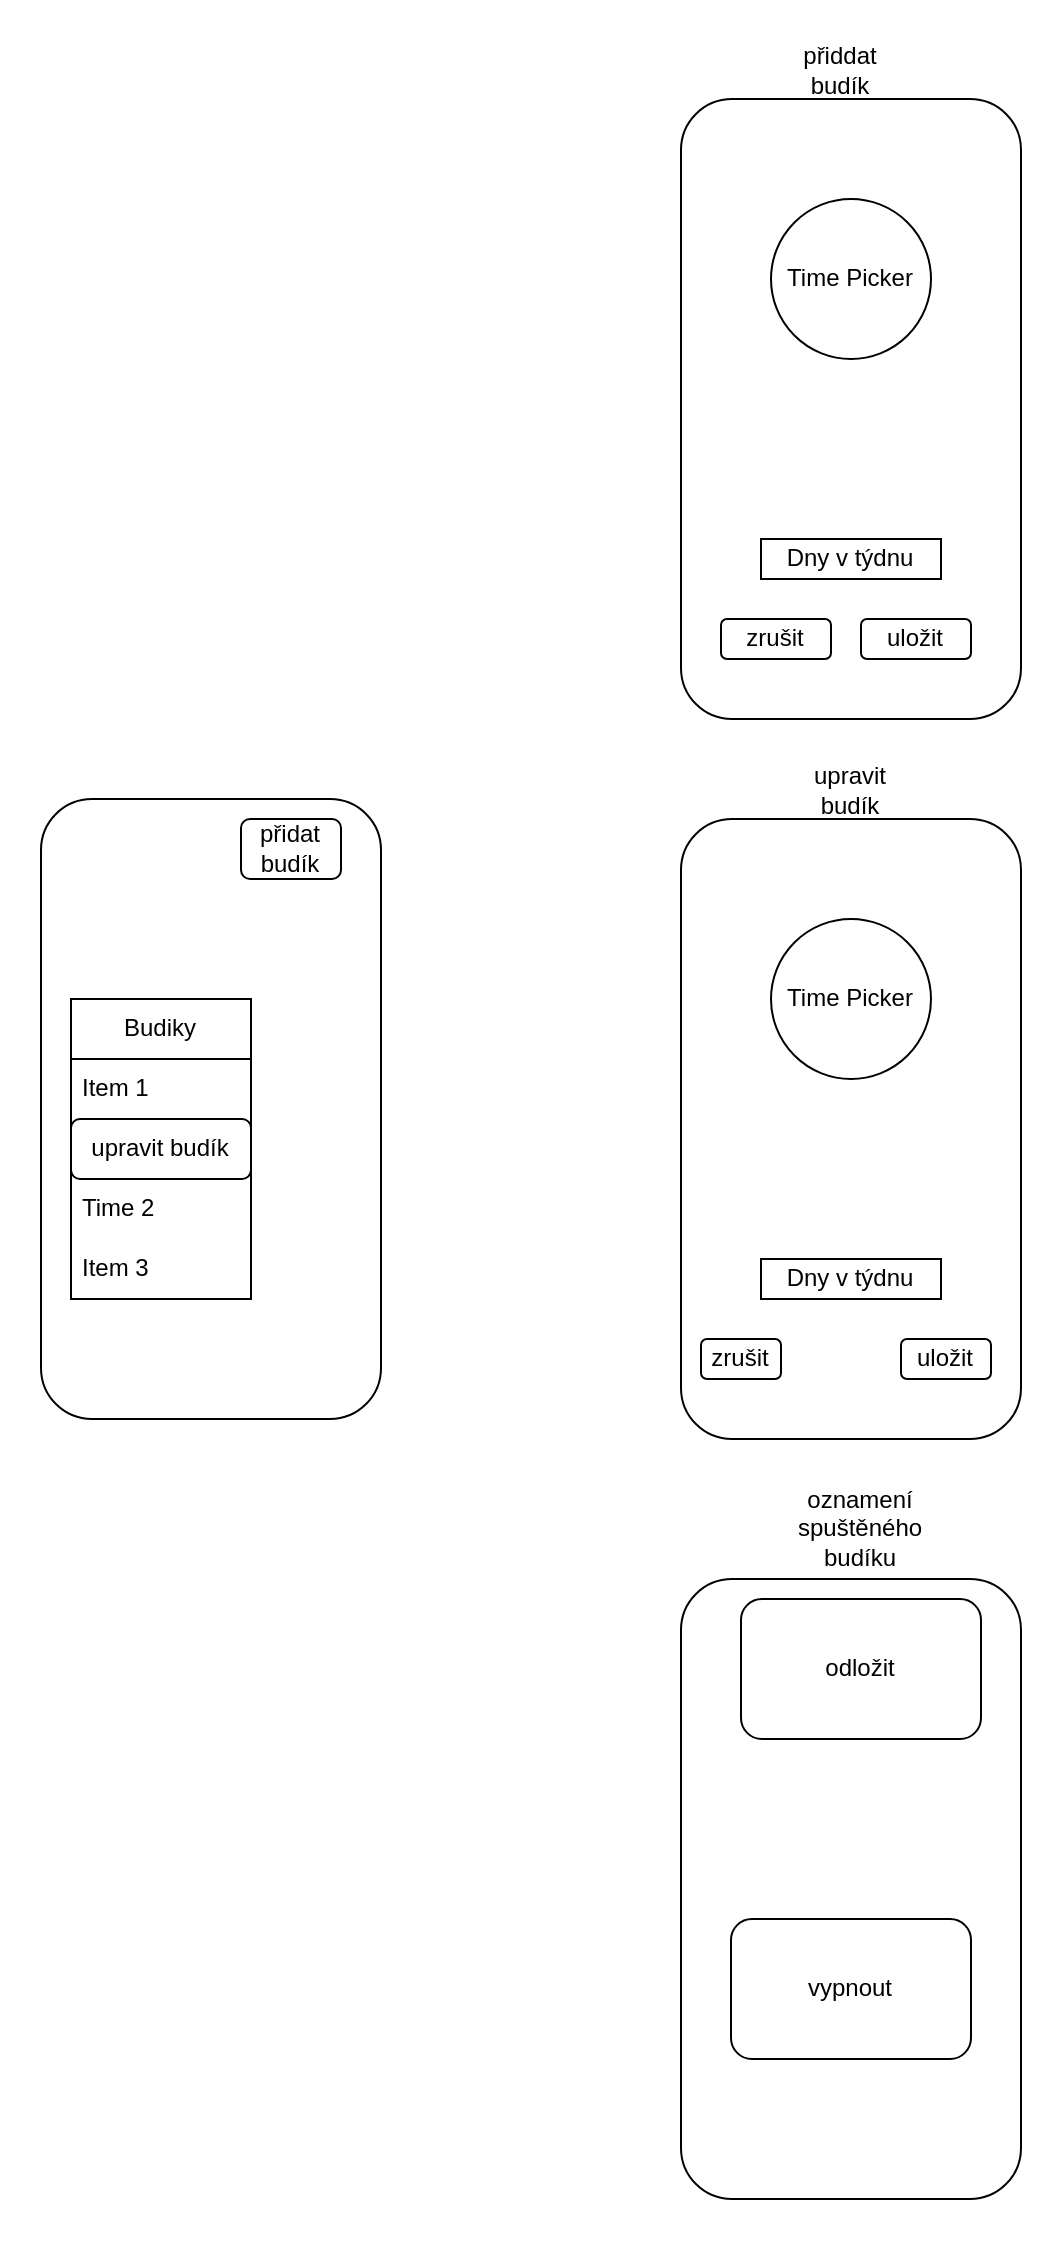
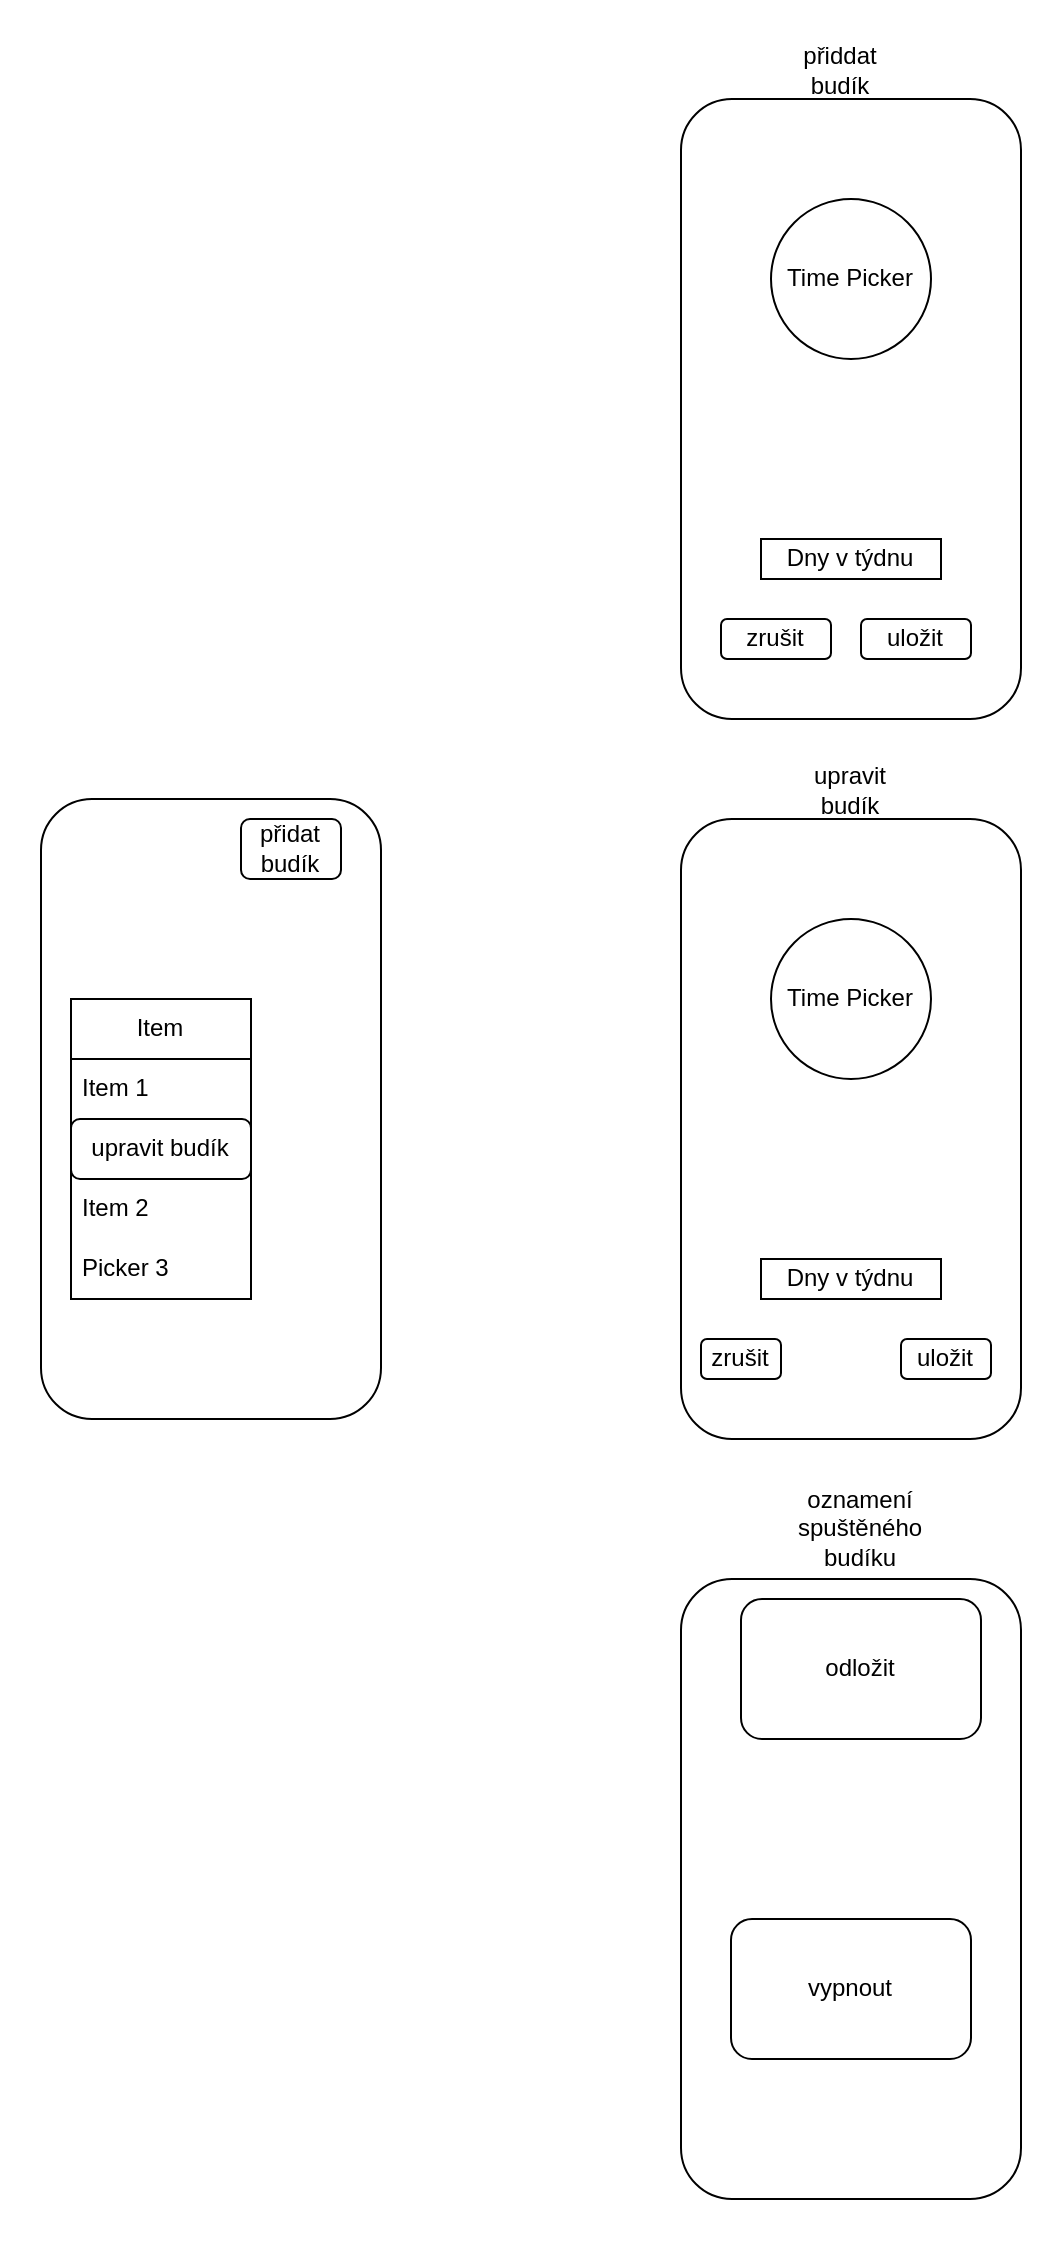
  <mxCell id="0" />
  <mxCell id="1" parent="0" />
  <mxCell id="2" value="" style="rounded=1;whiteSpace=wrap;html=1;" vertex="1" parent="1"><mxGeometry x="20" y="399" width="170" height="310" as="geometry" /></mxCell>
  <mxCell id="3" value="přidat budík" style="rounded=1;whiteSpace=wrap;html=1;" vertex="1" parent="1"><mxGeometry x="120" y="409" width="50" height="30" as="geometry" /></mxCell>
- <mxCell id="4" value="Budiky" style="swimlane;fontStyle=0;childLayout=stackLayout;horizontal=1;startSize=30;horizontalStack=0;resizeParent=1;resizeParentMax=0;resizeLast=0;collapsible=1;marginBottom=0;whiteSpace=wrap;html=1;" vertex="1" parent="1"><mxGeometry x="35" y="499" width="90" height="150" as="geometry" /></mxCell>
+ <mxCell id="4" value="Item" style="swimlane;fontStyle=0;childLayout=stackLayout;horizontal=1;startSize=30;horizontalStack=0;resizeParent=1;resizeParentMax=0;resizeLast=0;collapsible=1;marginBottom=0;whiteSpace=wrap;html=1;" vertex="1" parent="1"><mxGeometry x="35" y="499" width="90" height="150" as="geometry" /></mxCell>
  <mxCell id="5" value="Item 1" style="text;strokeColor=none;fillColor=none;align=left;verticalAlign=middle;spacingLeft=4;spacingRight=4;overflow=hidden;points=[[0,0.5],[1,0.5]];portConstraint=eastwest;rotatable=0;whiteSpace=wrap;html=1;" vertex="1" parent="4"><mxGeometry y="30" width="90" height="30" as="geometry" /></mxCell>
  <mxCell id="6" value="upravit budík" style="rounded=1;whiteSpace=wrap;html=1;" vertex="1" parent="4"><mxGeometry y="60" width="90" height="30" as="geometry" /></mxCell>
- <mxCell id="7" value="Time 2" style="text;strokeColor=none;fillColor=none;align=left;verticalAlign=middle;spacingLeft=4;spacingRight=4;overflow=hidden;points=[[0,0.5],[1,0.5]];portConstraint=eastwest;rotatable=0;whiteSpace=wrap;html=1;" vertex="1" parent="4"><mxGeometry y="90" width="90" height="30" as="geometry" /></mxCell>
- <mxCell id="8" value="Item 3" style="text;strokeColor=none;fillColor=none;align=left;verticalAlign=middle;spacingLeft=4;spacingRight=4;overflow=hidden;points=[[0,0.5],[1,0.5]];portConstraint=eastwest;rotatable=0;whiteSpace=wrap;html=1;" vertex="1" parent="4"><mxGeometry y="120" width="90" height="30" as="geometry" /></mxCell>
+ <mxCell id="7" value="Item 2" style="text;strokeColor=none;fillColor=none;align=left;verticalAlign=middle;spacingLeft=4;spacingRight=4;overflow=hidden;points=[[0,0.5],[1,0.5]];portConstraint=eastwest;rotatable=0;whiteSpace=wrap;html=1;" vertex="1" parent="4"><mxGeometry y="90" width="90" height="30" as="geometry" /></mxCell>
+ <mxCell id="8" value="Picker 3" style="text;strokeColor=none;fillColor=none;align=left;verticalAlign=middle;spacingLeft=4;spacingRight=4;overflow=hidden;points=[[0,0.5],[1,0.5]];portConstraint=eastwest;rotatable=0;whiteSpace=wrap;html=1;" vertex="1" parent="4"><mxGeometry y="120" width="90" height="30" as="geometry" /></mxCell>
  <mxCell id="9" value="" style="rounded=1;whiteSpace=wrap;html=1;" vertex="1" parent="1"><mxGeometry x="340" y="49" width="170" height="310" as="geometry" /></mxCell>
  <mxCell id="10" value="Time Picker" style="ellipse;whiteSpace=wrap;html=1;aspect=fixed;" vertex="1" parent="1"><mxGeometry x="385" y="99" width="80" height="80" as="geometry" /></mxCell>
  <mxCell id="11" value="Dny v týdnu" style="rounded=0;whiteSpace=wrap;html=1;" vertex="1" parent="1"><mxGeometry x="380" y="269" width="90" height="20" as="geometry" /></mxCell>
  <mxCell id="12" value="zrušit" style="rounded=1;whiteSpace=wrap;html=1;" vertex="1" parent="1"><mxGeometry x="360" y="309" width="55" height="20" as="geometry" /></mxCell>
  <mxCell id="13" value="uložit" style="rounded=1;whiteSpace=wrap;html=1;" vertex="1" parent="1"><mxGeometry x="430" y="309" width="55" height="20" as="geometry" /></mxCell>
  <mxCell id="14" value="" style="rounded=1;whiteSpace=wrap;html=1;" vertex="1" parent="1"><mxGeometry x="340" y="409" width="170" height="310" as="geometry" /></mxCell>
  <mxCell id="15" value="Time Picker" style="ellipse;whiteSpace=wrap;html=1;aspect=fixed;" vertex="1" parent="1"><mxGeometry x="385" y="459" width="80" height="80" as="geometry" /></mxCell>
  <mxCell id="16" value="Dny v týdnu" style="rounded=0;whiteSpace=wrap;html=1;" vertex="1" parent="1"><mxGeometry x="380" y="629" width="90" height="20" as="geometry" /></mxCell>
  <mxCell id="17" value="zrušit" style="rounded=1;whiteSpace=wrap;html=1;" vertex="1" parent="1"><mxGeometry x="350" y="669" width="40" height="20" as="geometry" /></mxCell>
  <mxCell id="18" value="uložit" style="rounded=1;whiteSpace=wrap;html=1;" vertex="1" parent="1"><mxGeometry x="450" y="669" width="45" height="20" as="geometry" /></mxCell>
  <mxCell id="19" value="" style="rounded=1;whiteSpace=wrap;html=1;" vertex="1" parent="1"><mxGeometry x="340" y="789" width="170" height="310" as="geometry" /></mxCell>
  <mxCell id="20" value="odložit" style="rounded=1;whiteSpace=wrap;html=1;" vertex="1" parent="1"><mxGeometry x="370" y="799" width="120" height="70" as="geometry" /></mxCell>
  <mxCell id="21" value="vypnout" style="rounded=1;whiteSpace=wrap;html=1;" vertex="1" parent="1"><mxGeometry x="365" y="959" width="120" height="70" as="geometry" /></mxCell>
  <mxCell id="22" value="přiddat budík" style="text;html=1;strokeColor=none;fillColor=none;align=center;verticalAlign=middle;whiteSpace=wrap;rounded=0;" vertex="1" parent="1"><mxGeometry x="390" y="20" width="60" height="30" as="geometry" /></mxCell>
  <mxCell id="23" value="upravit budík" style="text;html=1;strokeColor=none;fillColor=none;align=center;verticalAlign=middle;whiteSpace=wrap;rounded=0;" vertex="1" parent="1"><mxGeometry x="395" y="380" width="60" height="30" as="geometry" /></mxCell>
  <mxCell id="24" value="oznamení spuštěného budíku" style="text;html=1;strokeColor=none;fillColor=none;align=center;verticalAlign=middle;whiteSpace=wrap;rounded=0;" vertex="1" parent="1"><mxGeometry x="400" y="749" width="60" height="30" as="geometry" /></mxCell>
